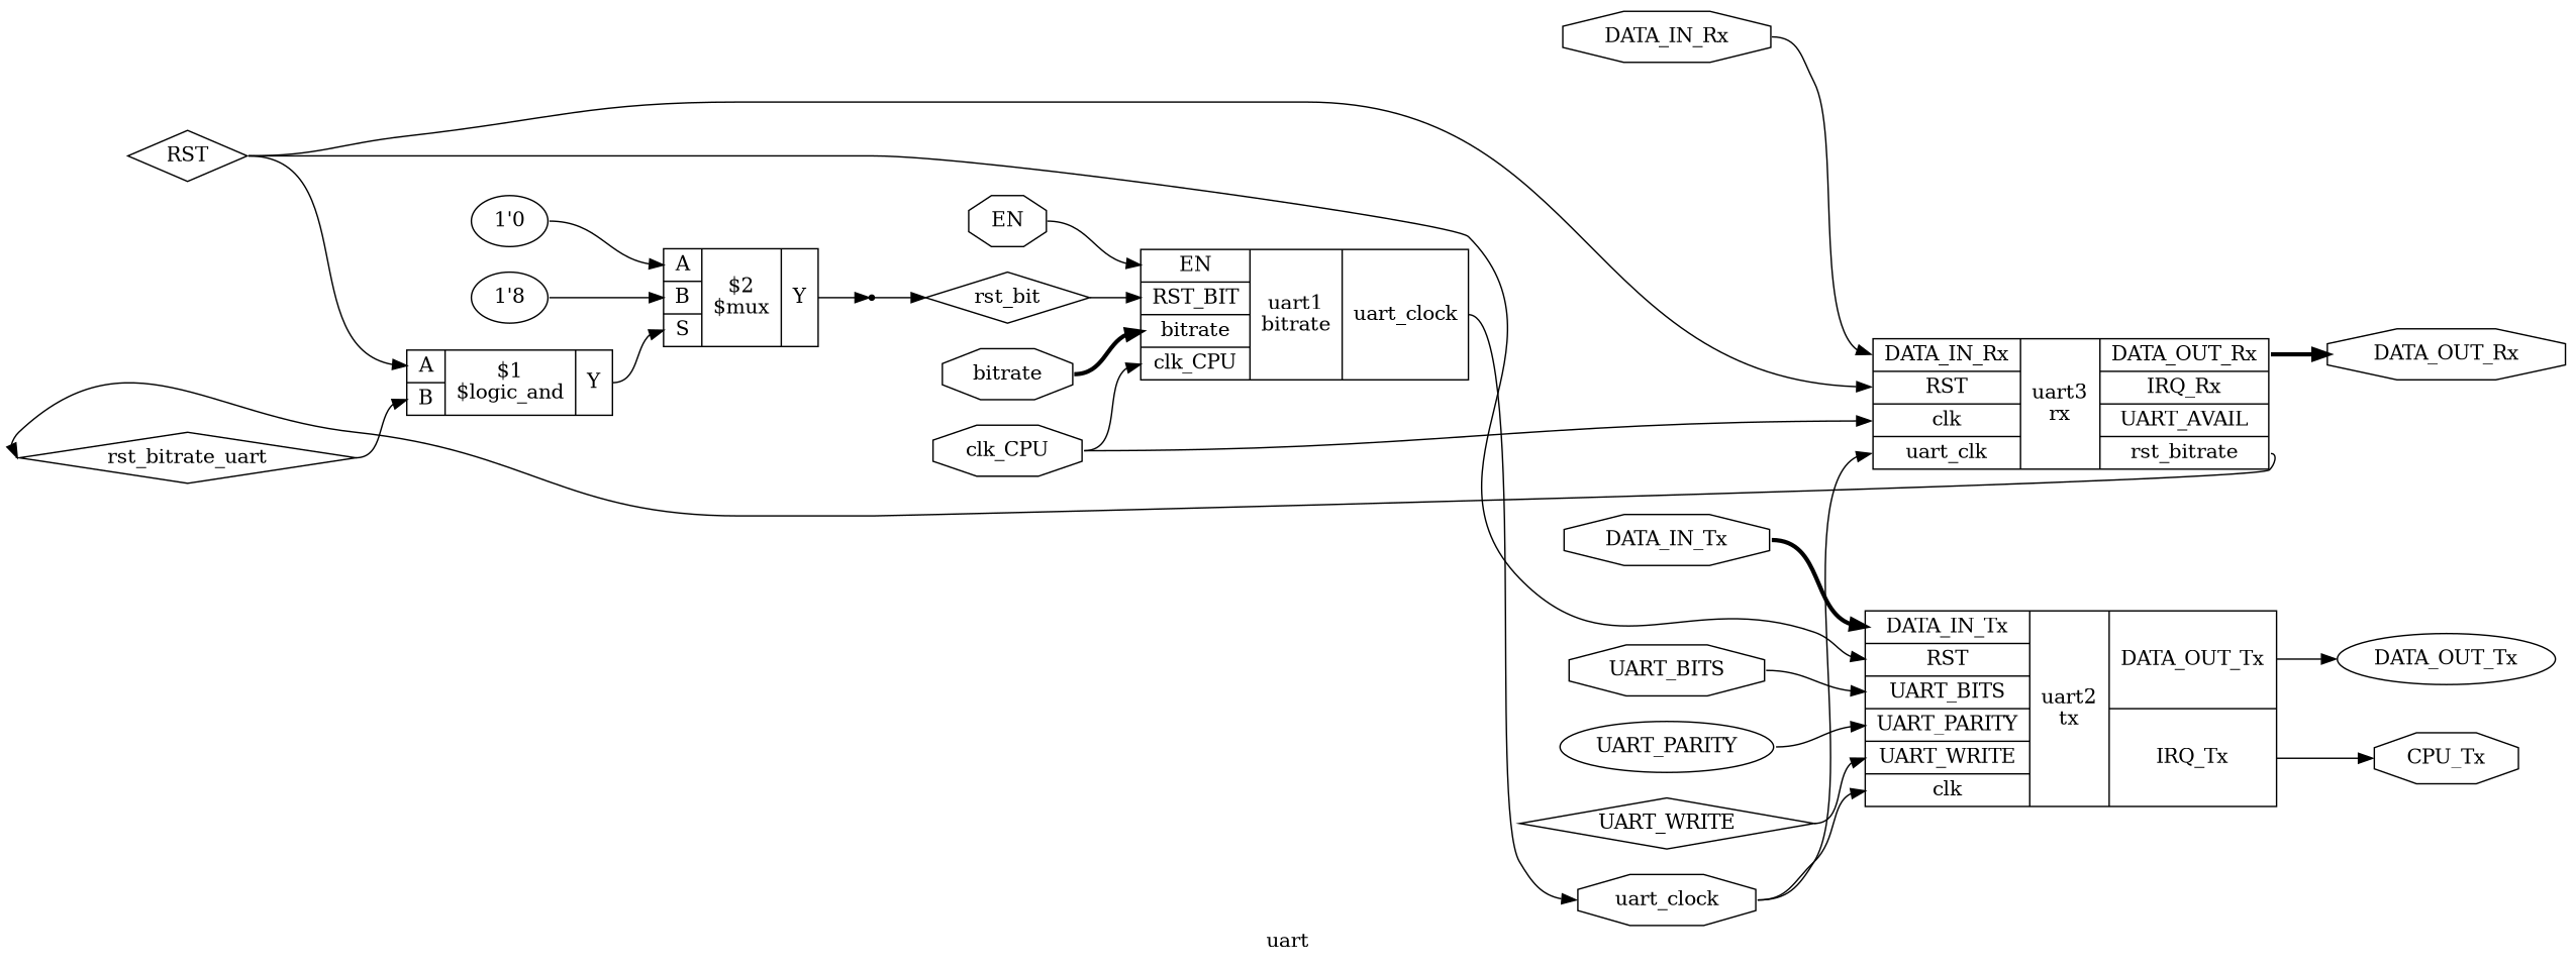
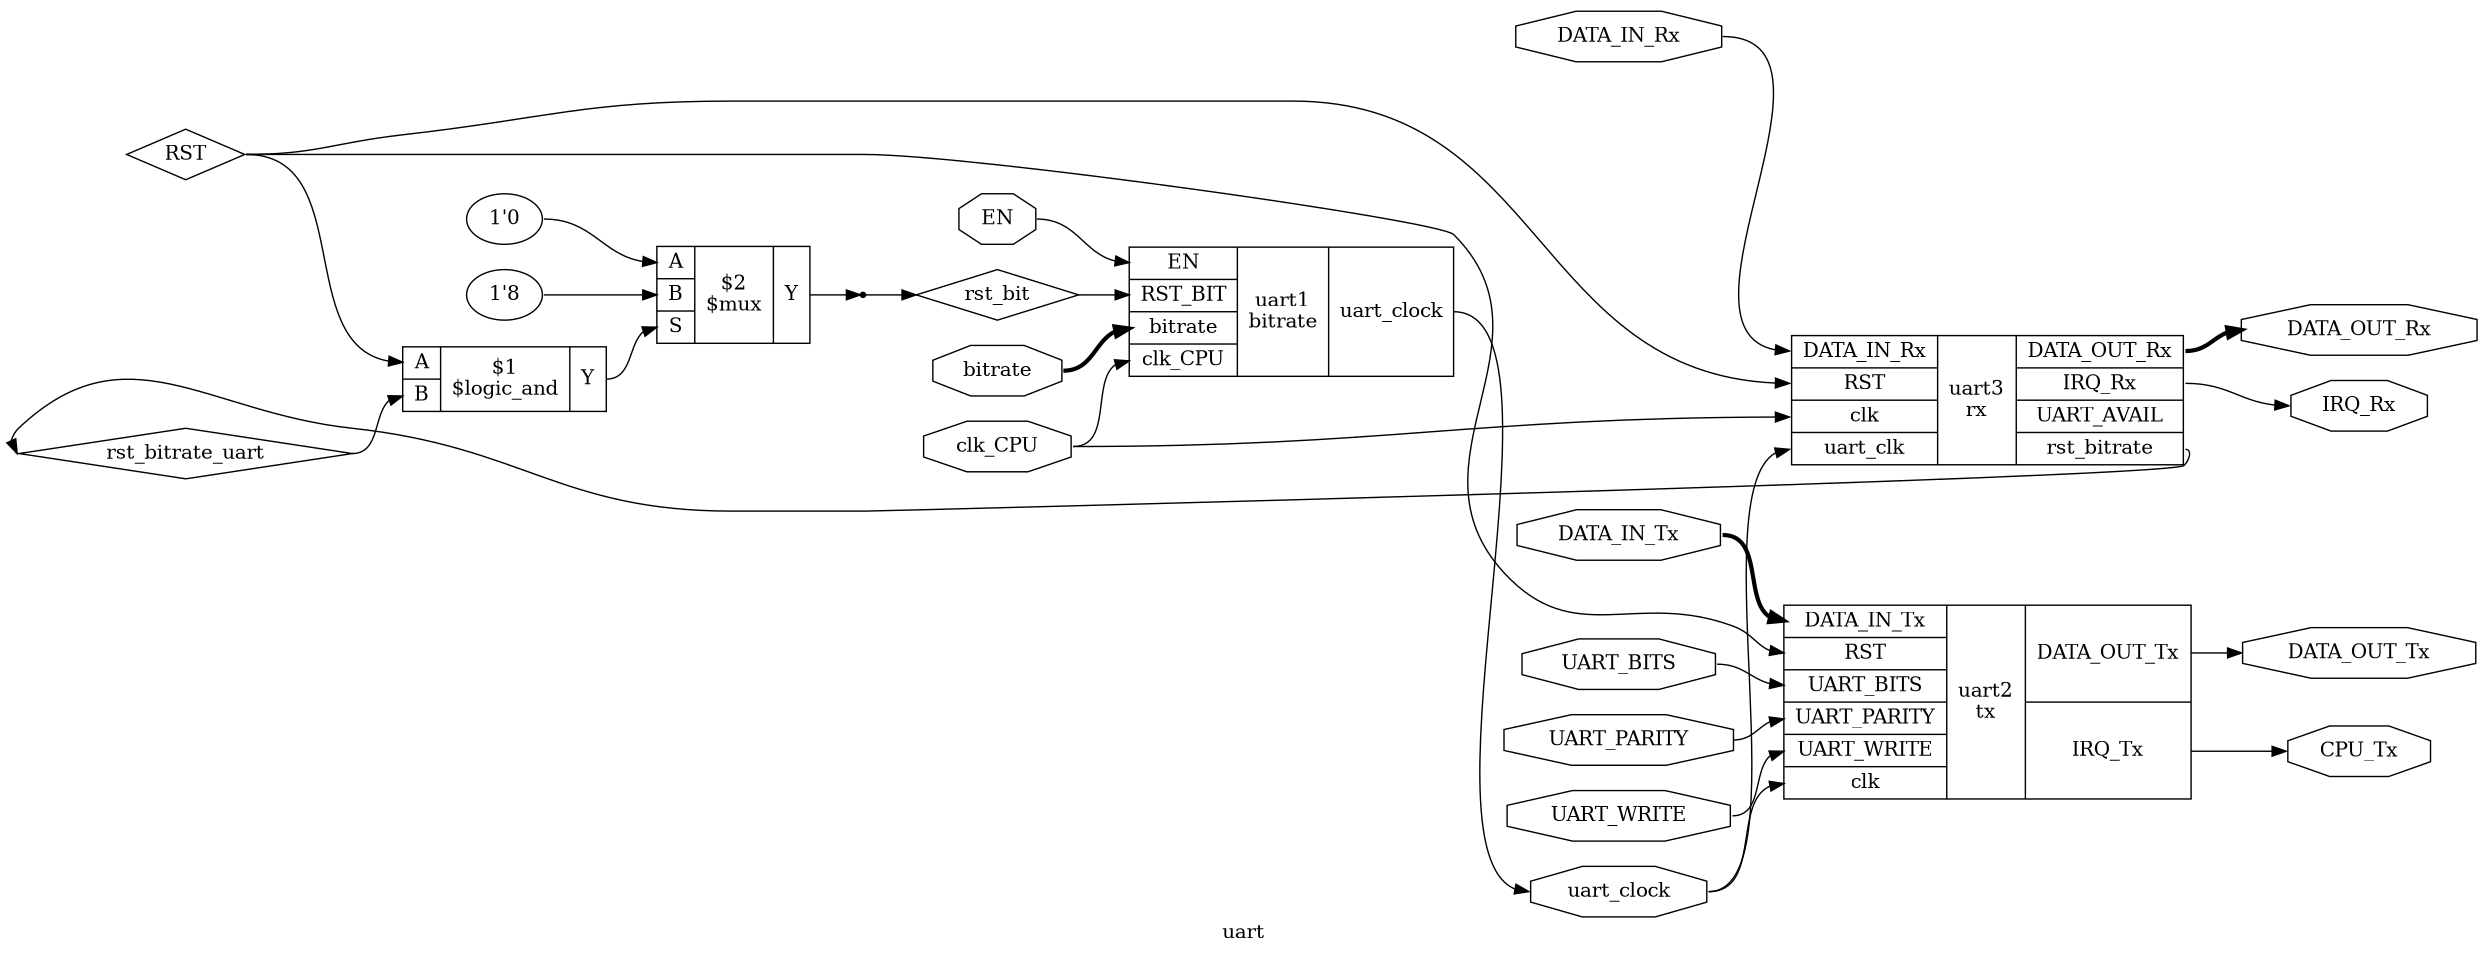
  digraph {
    label=uart
    rankdir=LR
    remincross=true
    node [color=black fontcolor=black shape=octagon]
    edge [color=black fontcolor=black headport=w tailport=e]
    n1 [label=rst_bitrate_uart shape=diamond]
    n2 [label="{{<p27> A|<p28> B}|$1\n$logic_and|{<p30> Y}}" shape=record color="" fontcolor=""]
    n3 [label="{{<p27> A|<p28> B|<p29> S}|$2\n$mux|{<p30> Y}}" shape=record color="" fontcolor=""]
    n4 [label=rst_bit shape=diamond]
    n5 [label="{{<p18> EN|<p25> RST_BIT|<p11> bitrate|<p17> clk_CPU}|uart1\nbitrate|{<p10> uart_clock}}" shape=record color="" fontcolor=""]
    n6 [label=uart_clock]
    n7 [label=DATA_OUT_Rx]
    n8 [label=CPU_Tx]
-   n9 [label=DATA_OUT_Tx shape=ellipse]
+   n9 [label=DATA_OUT_Tx]
+   n10 [label=IRQ_Rx]
    n11 [label="{{<p13> DATA_IN_Rx|<p19> RST|<p20> clk|<p21> uart_clk}|uart3\nrx|{<p5> DATA_OUT_Rx|<p8> IRQ_Rx|<p9> UART_AVAIL|<p22> rst_bitrate}}" shape=record color="" fontcolor=""]
    n12 [label="{{<p12> DATA_IN_Tx|<p19> RST|<p15> UART_BITS|<p14> UART_PARITY|<p16> UART_WRITE|<p20> clk}|uart2\ntx|{<p7> DATA_OUT_Tx|<p6> IRQ_Tx}}" shape=record color="" fontcolor=""]
    n13 [label=bitrate]
    n14 [label=DATA_IN_Tx]
    n15 [label=DATA_IN_Rx]
-   n16 [label=UART_PARITY shape=ellipse]
+   n16 [label=UART_PARITY]
    n17 [label=UART_BITS]
-   n18 [label=UART_WRITE shape=diamond]
+   n18 [label=UART_WRITE]
    n19 [label=clk_CPU]
    n20 [label=EN]
    n21 [label=RST shape=diamond]
    n22 [label="1'8" color="" fontcolor="" shape=""]
    x2 [shape=point color="" fontcolor=""]
    n24 [label="1'0" color="" fontcolor="" shape=""]
    n1 -> n2 [headport="p28:w"]
    n2 -> n3 [headport="p29:w" tailport="p30:e"]
    n3 -> x2 [tailport="p30:e"]
    n4 -> n5 [headport="p25:w"]
    n5 -> n6 [tailport="p10:e"]
    n6 -> n11 [headport="p21:w"]
    n6 -> n12 [headport="p20:w"]
    n11 -> n1 [tailport="p22:e"]
    n11 -> n7 [style="setlinewidth(3)" tailport="p5:e"]
+   n11 -> n10 [tailport="p8:e"]
    n12 -> n8 [tailport="p6:e"]
    n12 -> n9 [tailport="p7:e"]
    n13 -> n5 [headport="p11:w" style="setlinewidth(3)"]
    n14 -> n12 [headport="p12:w" style="setlinewidth(3)"]
    n15 -> n11 [headport="p13:w"]
    n16 -> n12 [headport="p14:w"]
    n17 -> n12 [headport="p15:w"]
    n18 -> n12 [headport="p16:w"]
    n19 -> n5 [headport="p17:w"]
    n19 -> n11 [headport="p20:w"]
    n20 -> n5 [headport="p18:w"]
    n21 -> n2 [headport="p27:w"]
    n21 -> n11 [headport="p19:w"]
    n21 -> n12 [headport="p19:w"]
    n22 -> n3 [headport="p28:w"]
    x2 -> n4
    n24 -> n3 [headport="p27:w"]
  }
